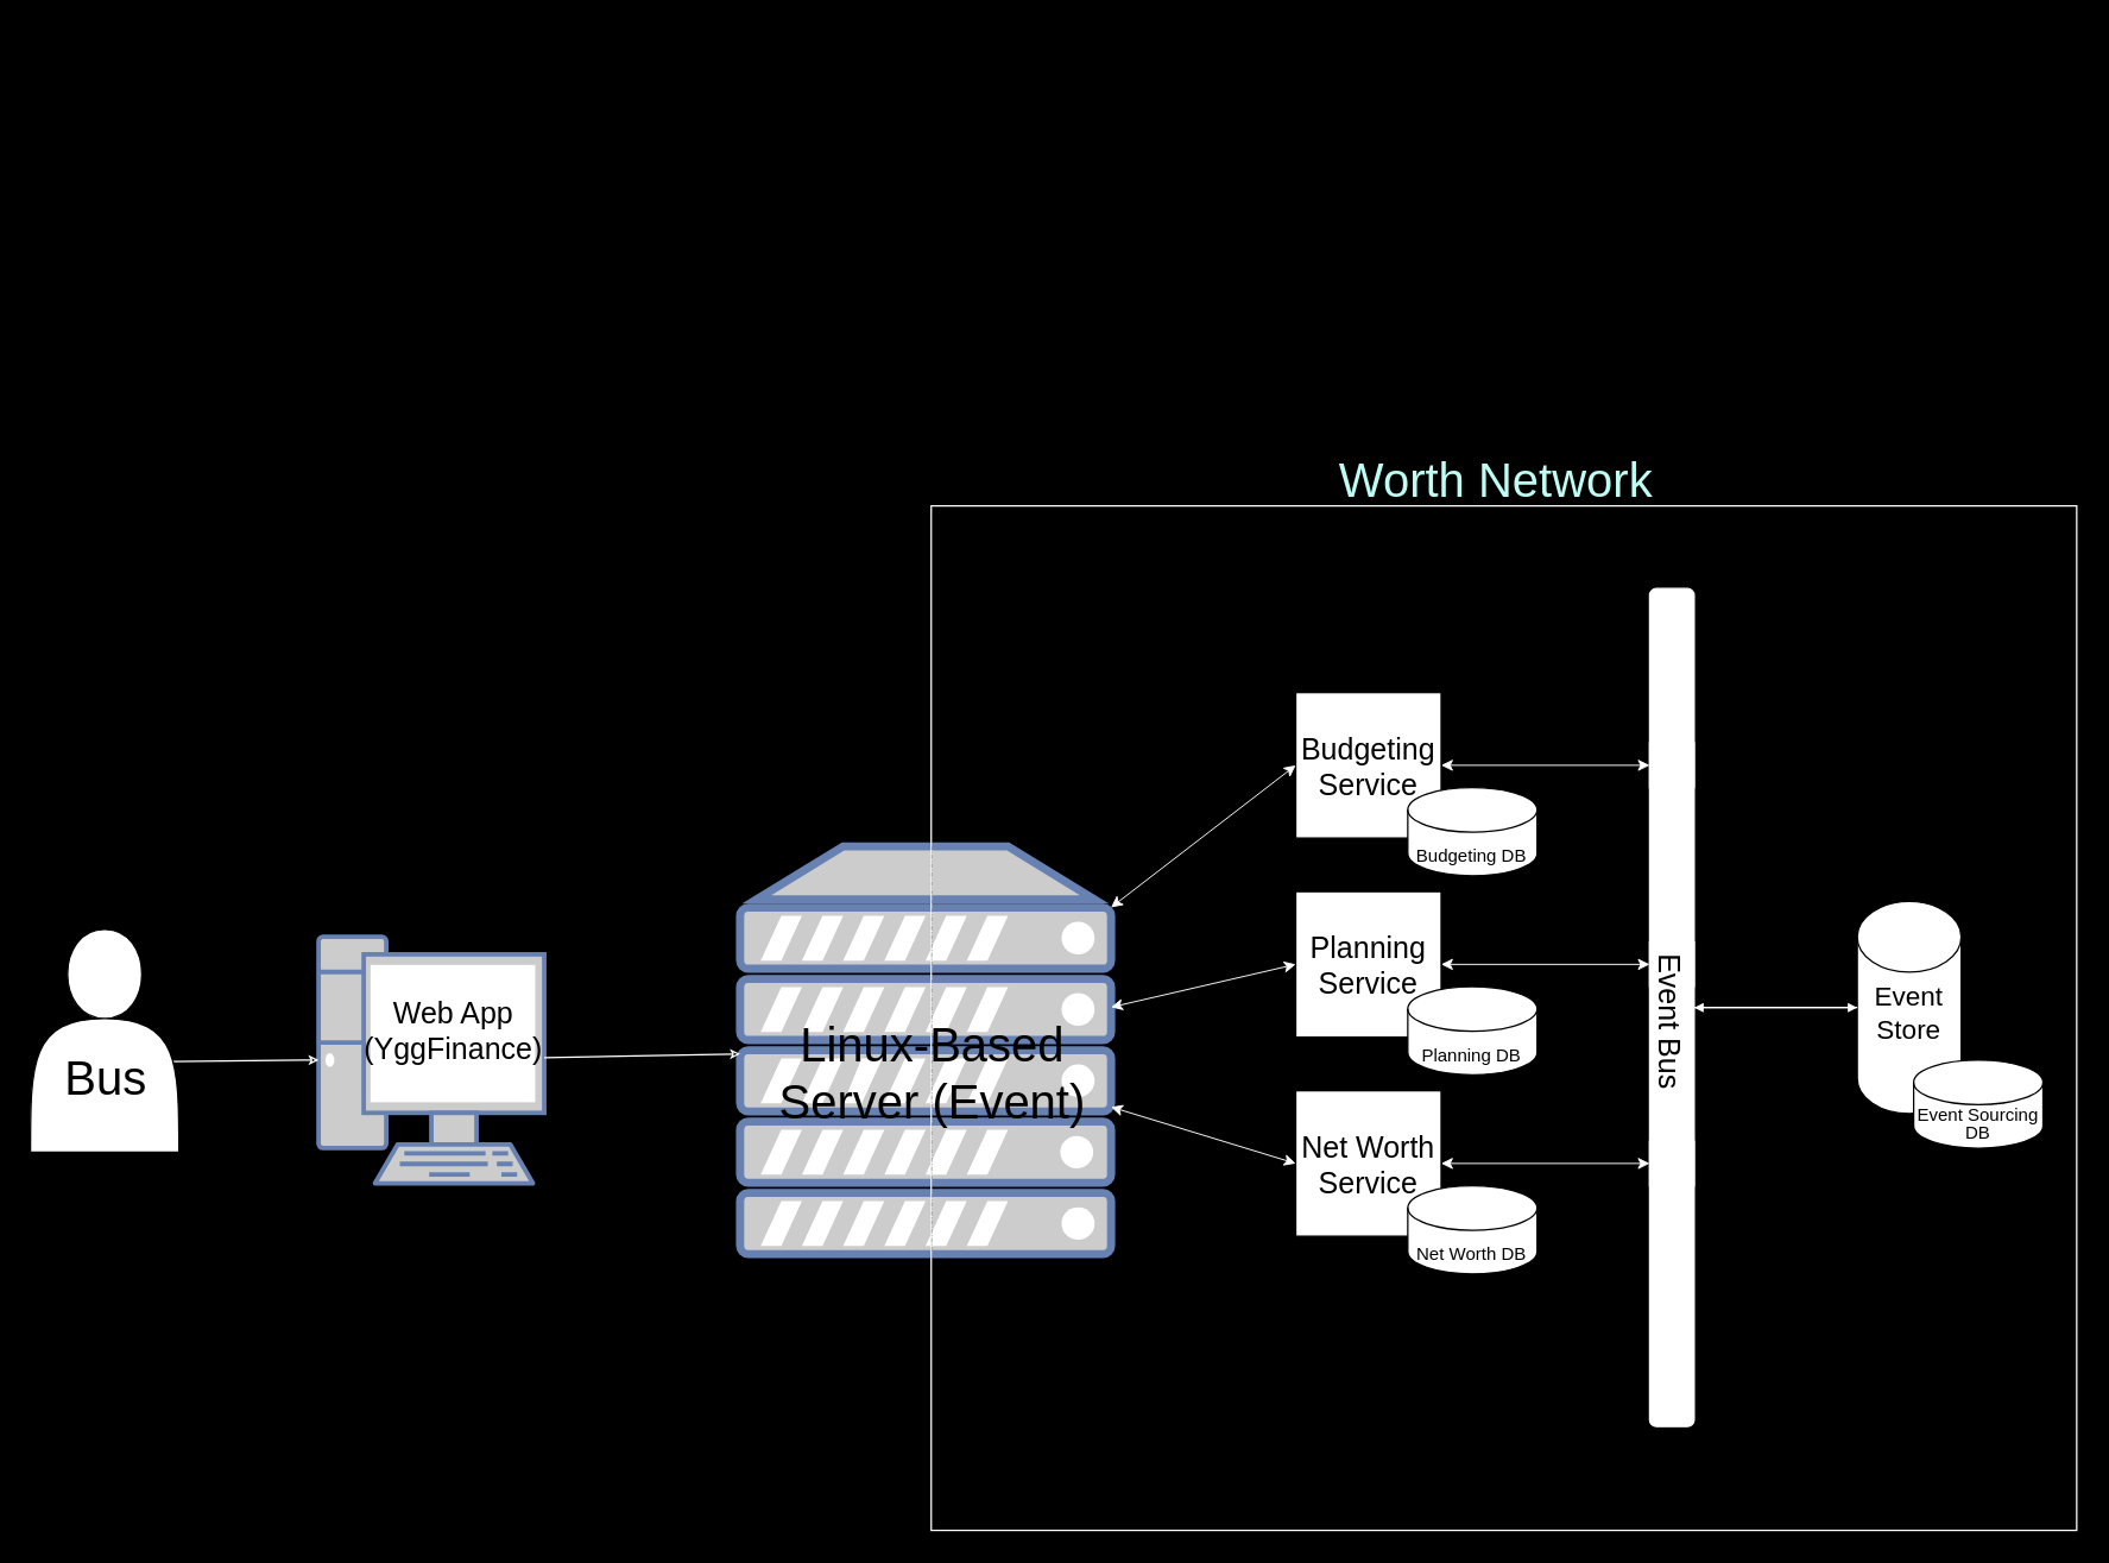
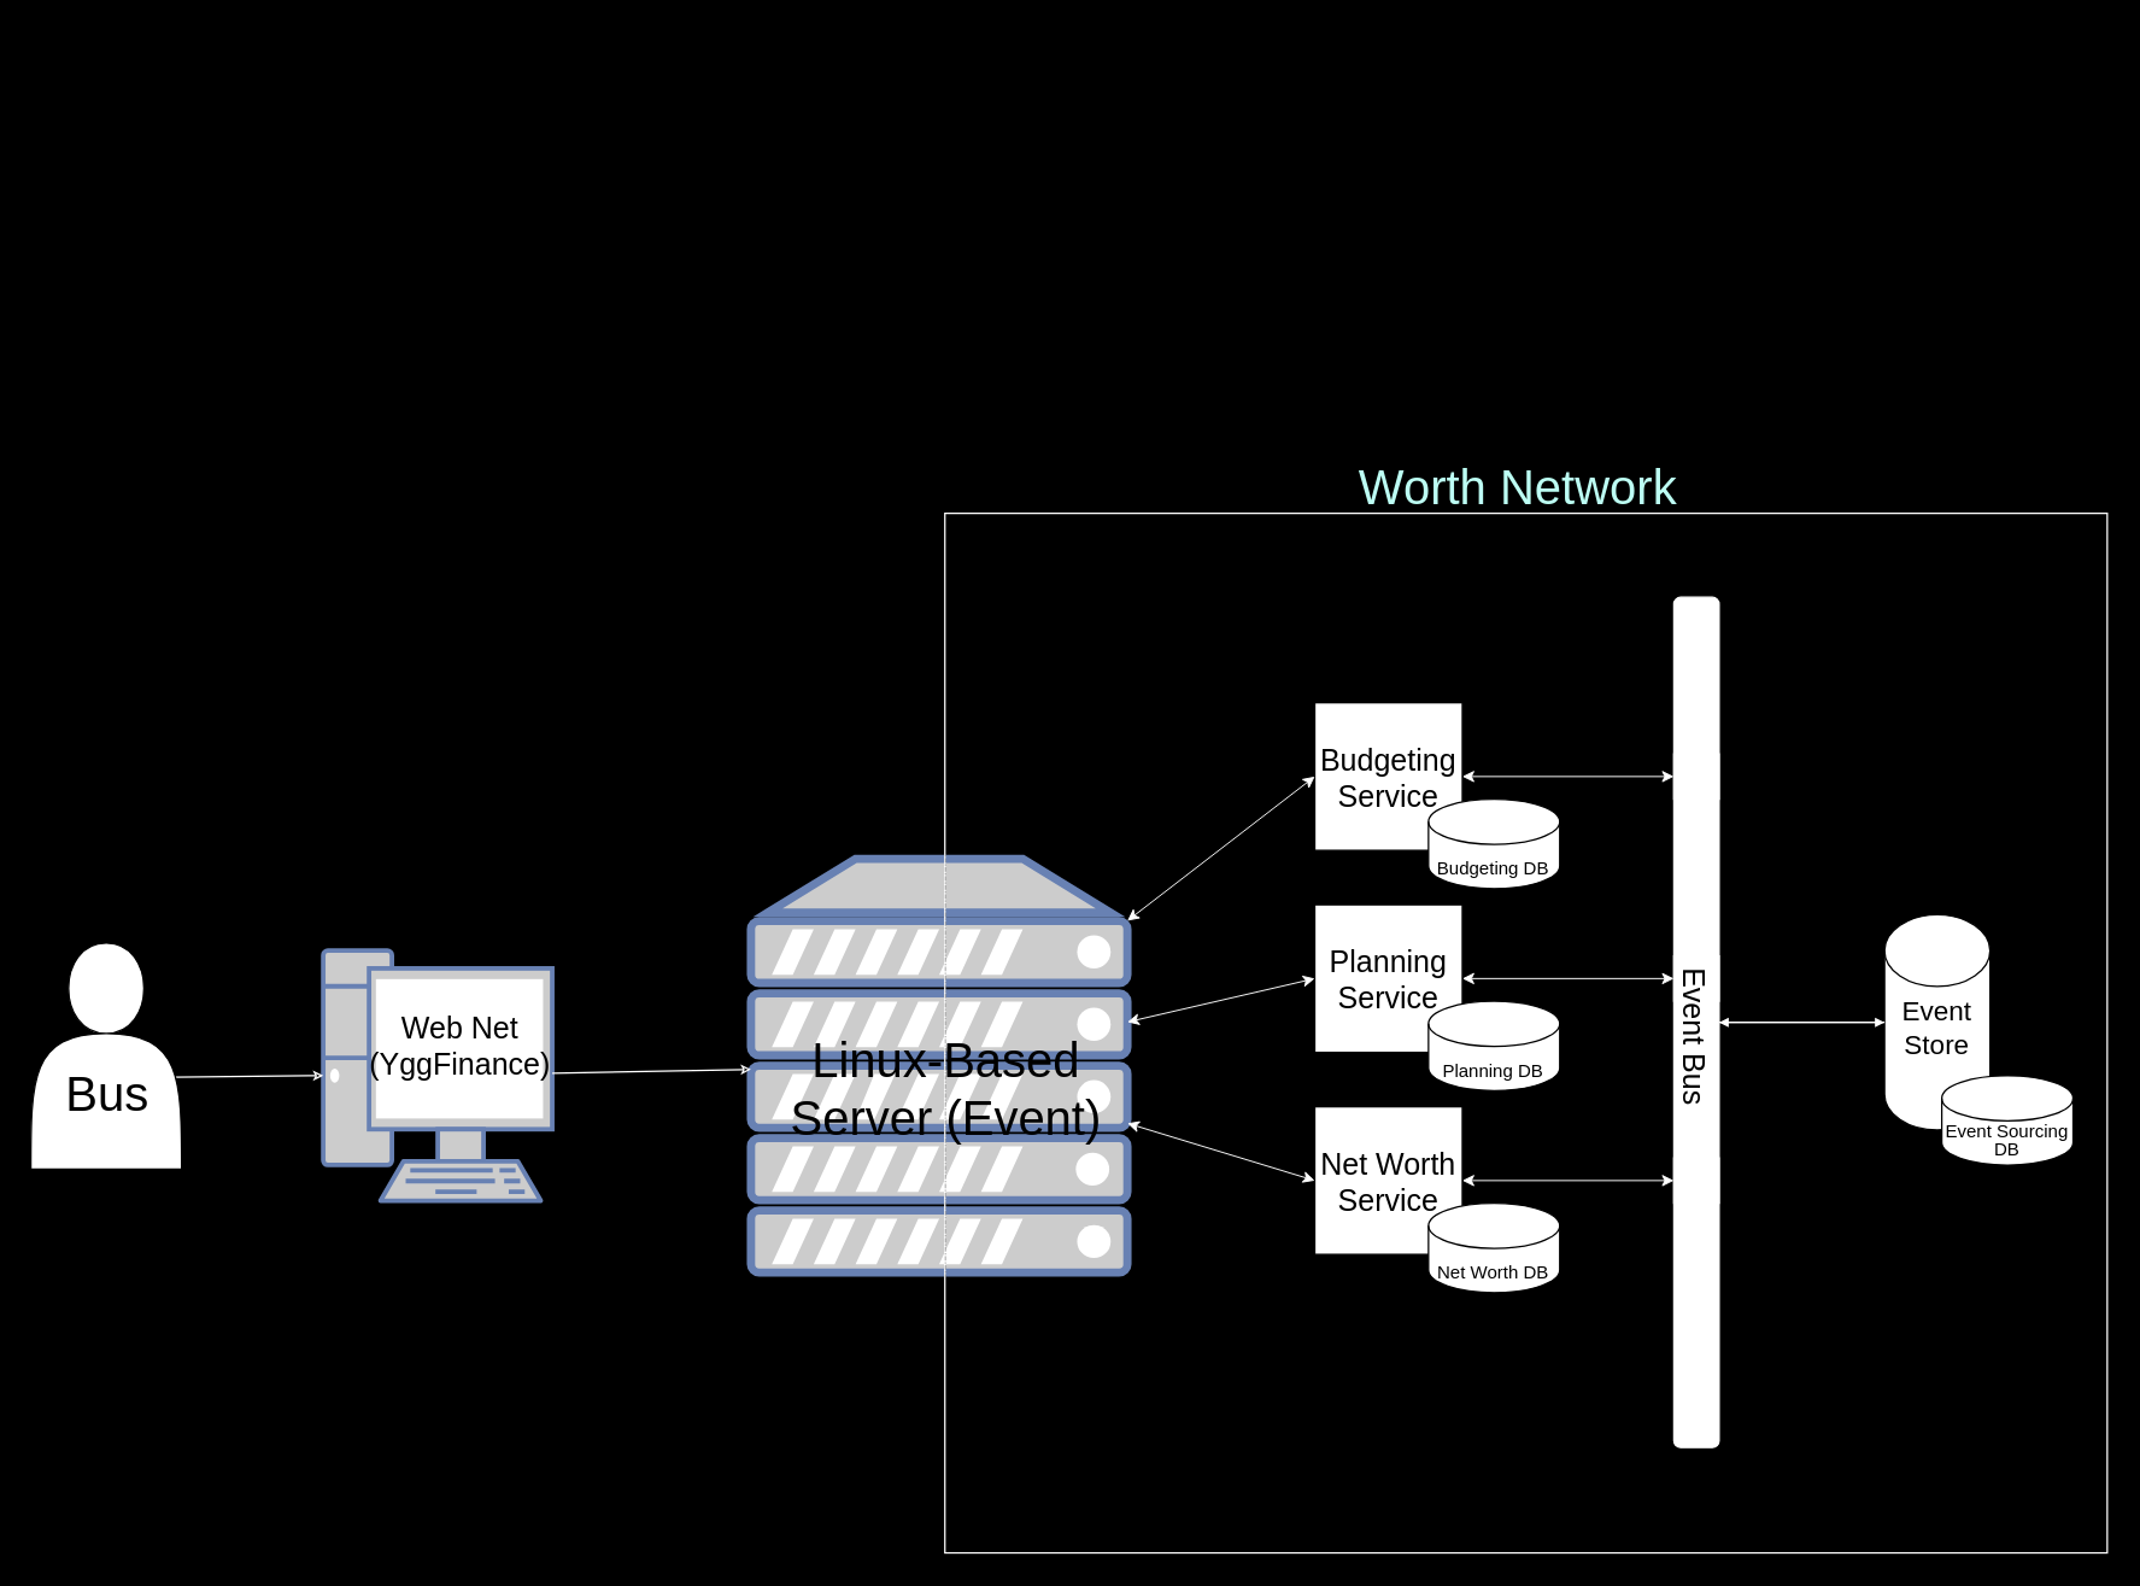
  <mxCell id="0" />
  <mxCell id="1" parent="0" />
  <mxCell id="2" style="graphMlID=n2;fillColor=#CCCCCC;strokeColor=#6881B3;shape=mxgraph.networks.server" parent="1" vertex="1"><mxGeometry x="497.812" y="569.203" width="249.786" height="274.375" as="geometry" /></mxCell>
  <mxCell id="3" style="graphMlID=n4;fillColor=#CCCCCC;strokeColor=#6881B3;shape=mxgraph.networks.pc" parent="1" vertex="1"><mxGeometry x="214" y="630" width="151.94" height="165.94" as="geometry" /></mxCell>
  <mxCell id="4" style="graphMlID=n6;shape=swimlane;swimlaneLine=0;startSize=20;dashed=1;dashPattern=3 1 1 1;collapsible=0;rounded=1;fillColor=none;" parent="1" vertex="1"><mxGeometry x="626.495" y="20.65" width="771.275" height="1008.9" as="geometry" /></mxCell>
  <mxCell id="5" style="graphMlID=n6::n2" parent="4" vertex="1"><mxGeometry x="245.432" y="444.975" width="97.938" height="97.938" as="geometry" /></mxCell>
  <mxCell id="6" style="graphMlID=n6::n3" parent="4" vertex="1"><mxGeometry x="245.429" y="578.975" width="97.938" height="97.938" as="geometry" /></mxCell>
  <mxCell id="7" style="graphMlID=n6::n4" parent="4" vertex="1"><mxGeometry x="245.425" y="712.975" width="97.938" height="97.938" as="geometry" /></mxCell>
  <mxCell id="8" style="graphMlID=n6::n7;shape=rect;rounded=1;arcsize=30;horizontal=0;strokeColor=#FFFFFF;" parent="4" vertex="1"><mxGeometry x="483.72" y="375" width="30" height="564" as="geometry" /></mxCell>
  <mxCell id="9" style="graphMlID=n6::n13;strokeColor=#FFFFFF;" parent="4" vertex="1"><mxGeometry x="483.719" y="746.944" width="30" height="30" as="geometry" /></mxCell>
  <mxCell id="10" style="graphMlID=n6::n14;strokeColor=#FFFFFF;" parent="4" vertex="1"><mxGeometry x="483.719" y="612.944" width="30" height="30" as="geometry" /></mxCell>
  <mxCell id="11" style="graphMlID=n6::n15;strokeColor=#FFFFFF;" parent="4" vertex="1"><mxGeometry x="483.719" y="478.944" width="30" height="30" as="geometry" /></mxCell>
  <mxCell id="12" style="graphMlID=n6::n19;shape=mxgraph.flowchart.database;strokeColor=#000000FF;fillColor=#FFFFFF;" parent="4" vertex="1"><mxGeometry x="623.505" y="585.629" width="70" height="142.75" as="geometry" /></mxCell>
  <mxCell id="13" value="" style="graphMlID=n6::e0;endArrow=block;rounded=0;strokeColor=white;endFill=1;endSize=3.75" parent="4" source="8" target="12" edge="1"><mxGeometry relative="1" as="geometry" /></mxCell>
  <mxCell id="14" value="" style="graphMlID=n6::e1;endArrow=block;rounded=0;strokeColor=white;endFill=1;endSize=3.75" parent="4" source="12" target="8" edge="1"><mxGeometry relative="1" as="geometry" /></mxCell>
  <mxCell id="15" value="" style="graphMlID=n6::e5;endArrow=classic;rounded=0;strokeColor=#FFFFFFFF;strokeWidth=0.75;endFill=1;endSize=6;startArrow=classic;startFill=1;startSize=6" parent="4" source="5" target="11" edge="1"><mxGeometry relative="1" as="geometry" /></mxCell>
  <mxCell id="16" value="" style="graphMlID=n6::e6;endArrow=classic;rounded=0;strokeColor=#FFFFFFFF;strokeWidth=0.75;endFill=1;endSize=6;startArrow=classic;startFill=1;startSize=6" parent="4" source="6" target="10" edge="1"><mxGeometry relative="1" as="geometry" /></mxCell>
  <mxCell id="17" value="" style="graphMlID=n6::e7;endArrow=classic;rounded=0;strokeColor=#FFFFFFFF;strokeWidth=0.75;endFill=1;endSize=6;startArrow=classic;startFill=1;startSize=6" parent="4" source="7" target="9" edge="1"><mxGeometry relative="1" as="geometry" /></mxCell>
  <mxCell id="18" value="&lt;font color=&quot;#bdfff4&quot; style=&quot;font-size: 32px&quot;&gt;Worth Network&lt;/font&gt;" style="text;html=1;strokeColor=none;fillColor=none;align=center;verticalAlign=middle;whiteSpace=wrap;rounded=0;fontSize=20;" vertex="1" parent="4"><mxGeometry x="108.5" y="281.35" width="543.5" height="42.65" as="geometry" /></mxCell>
  <mxCell id="19" value="&lt;font style=&quot;font-size: 20px&quot;&gt;Budgeting&lt;br&gt;Service&lt;br style=&quot;font-size: 20px&quot;&gt;&lt;/font&gt;" style="text;html=1;strokeColor=none;fillColor=none;align=center;verticalAlign=middle;whiteSpace=wrap;rounded=0;fontSize=20;" vertex="1" parent="4"><mxGeometry x="221.395" y="449.19" width="146" height="89.5" as="geometry" /></mxCell>
  <mxCell id="20" value="&lt;font style=&quot;font-size: 20px&quot;&gt;Planning&lt;br&gt;Service&lt;br style=&quot;font-size: 20px&quot;&gt;&lt;/font&gt;" style="text;html=1;strokeColor=none;fillColor=none;align=center;verticalAlign=middle;whiteSpace=wrap;rounded=0;fontSize=20;" vertex="1" parent="4"><mxGeometry x="221.395" y="583.35" width="146" height="89.5" as="geometry" /></mxCell>
  <mxCell id="21" value="&lt;font style=&quot;font-size: 20px&quot;&gt;Net Worth&lt;br&gt;Service&lt;br style=&quot;font-size: 20px&quot;&gt;&lt;/font&gt;" style="text;html=1;strokeColor=none;fillColor=none;align=center;verticalAlign=middle;whiteSpace=wrap;rounded=0;fontSize=20;" vertex="1" parent="4"><mxGeometry x="221.395" y="717.19" width="146" height="89.5" as="geometry" /></mxCell>
  <mxCell id="22" value="&lt;font style=&quot;font-size: 12px&quot;&gt;Budgeting DB&lt;/font&gt;" style="shape=cylinder3;whiteSpace=wrap;html=1;boundedLbl=1;backgroundOutline=1;size=15;fontSize=20;" vertex="1" parent="4"><mxGeometry x="320.89" y="508.94" width="87.11" height="59.35" as="geometry" /></mxCell>
  <mxCell id="23" value="&lt;font style=&quot;font-size: 12px&quot;&gt;Planning DB&lt;/font&gt;" style="shape=cylinder3;whiteSpace=wrap;html=1;boundedLbl=1;backgroundOutline=1;size=15;fontSize=20;" vertex="1" parent="4"><mxGeometry x="320.89" y="642.94" width="87.11" height="59.35" as="geometry" /></mxCell>
  <mxCell id="24" value="&lt;font style=&quot;font-size: 12px&quot;&gt;Net Worth DB&lt;/font&gt;" style="shape=cylinder3;whiteSpace=wrap;html=1;boundedLbl=1;backgroundOutline=1;size=15;fontSize=20;" vertex="1" parent="4"><mxGeometry x="320.89" y="776.94" width="87.11" height="59.35" as="geometry" /></mxCell>
  <mxCell id="25" value="Event Bus" style="text;html=1;strokeColor=none;fillColor=none;align=center;verticalAlign=middle;whiteSpace=wrap;rounded=0;fontSize=20;rotation=90;" vertex="1" parent="4"><mxGeometry x="437.91" y="656.91" width="121.63" height="20" as="geometry" /></mxCell>
  <mxCell id="26" value="&lt;font style=&quot;font-size: 18px&quot;&gt;Event&lt;br&gt;Store&lt;br style=&quot;font-size: 18px&quot;&gt;&lt;/font&gt;" style="text;html=1;strokeColor=none;fillColor=none;align=center;verticalAlign=middle;whiteSpace=wrap;rounded=0;fontSize=18;" vertex="1" parent="4"><mxGeometry x="619.76" y="616.35" width="77.5" height="89.5" as="geometry" /></mxCell>
  <mxCell id="27" value="&lt;p style=&quot;line-height: 100% ; font-size: 12px&quot;&gt;Event Sourcing DB&lt;/p&gt;" style="shape=cylinder3;whiteSpace=wrap;html=1;boundedLbl=1;backgroundOutline=1;size=15;fontSize=20;" vertex="1" parent="4"><mxGeometry x="661.5" y="692.35" width="87.11" height="59.35" as="geometry" /></mxCell>
  <mxCell id="28" style="graphMlID=n9;fillColor=#FF8C0000;strokeColor=#FFFFFF;" parent="4" vertex="1"><mxGeometry y="319.35" width="771.27" height="689.55" as="geometry" /></mxCell>
  <mxCell id="29" value="" style="graphMlID=e1;endArrow=classic;rounded=0;strokeColor=white;endFill=0;endSize=3.75" parent="1" source="3" target="2" edge="1"><mxGeometry relative="1" as="geometry"><mxPoint x="397.456" y="722.905" as="targetPoint" /></mxGeometry></mxCell>
  <mxCell id="30" value="" style="graphMlID=e9;endArrow=classic;rounded=0;strokeColor=#FFFFFFFF;strokeWidth=0.75;endFill=1;endSize=6;startArrow=classic;startFill=1;startSize=6;entryX=0.01;entryY=0.5" parent="1" source="2" target="5" edge="1"><mxGeometry relative="1" as="geometry" /></mxCell>
  <mxCell id="31" value="" style="graphMlID=e10;endArrow=classic;rounded=0;strokeColor=#FFFFFFFF;strokeWidth=0.75;endFill=1;endSize=6;startArrow=classic;startFill=1;startSize=6;entryX=0.01;entryY=0.5" parent="1" source="2" target="6" edge="1"><mxGeometry relative="1" as="geometry" /></mxCell>
  <mxCell id="32" value="" style="graphMlID=e11;endArrow=classic;rounded=0;strokeColor=#FFFFFFFF;strokeWidth=0.75;endFill=1;endSize=6;startArrow=classic;startFill=1;startSize=6;entryX=0.01;entryY=0.5" parent="1" source="2" target="7" edge="1"><mxGeometry relative="1" as="geometry" /></mxCell>
  <mxCell id="33" value="" style="graphMlID=e22;endArrow=classic;rounded=0;strokeColor=white;endFill=0;endSize=3.75;entryX=0.009;entryY=0.5" parent="1" target="3" edge="1"><mxGeometry relative="1" as="geometry"><mxPoint x="115" y="714" as="sourcePoint" /></mxGeometry></mxCell>
  <mxCell id="34" value="" style="shape=actor;whiteSpace=wrap;html=1;" vertex="1" parent="1"><mxGeometry x="20" y="625" width="100" height="150" as="geometry" /></mxCell>
  <mxCell id="35" value="&lt;font style=&quot;font-size: 32px&quot;&gt;Bus&lt;/font&gt;" style="text;html=1;strokeColor=none;fillColor=none;align=center;verticalAlign=middle;whiteSpace=wrap;rounded=0;" vertex="1" parent="1"><mxGeometry x="22" y="701" width="98" height="49" as="geometry" /></mxCell>
- <mxCell id="36" value="&lt;font style=&quot;font-size: 20px;&quot;&gt;Web App&lt;br style=&quot;font-size: 20px;&quot;&gt;(YggFinance)&lt;br style=&quot;font-size: 20px;&quot;&gt;&lt;/font&gt;" style="text;html=1;strokeColor=none;fillColor=none;align=center;verticalAlign=middle;whiteSpace=wrap;rounded=0;fontSize=20;" vertex="1" parent="1"><mxGeometry x="232" y="648" width="146" height="89.5" as="geometry" /></mxCell>
+ <mxCell id="36" value="&lt;font style=&quot;font-size: 20px;&quot;&gt;Web Net&lt;br style=&quot;font-size: 20px;&quot;&gt;(YggFinance)&lt;br style=&quot;font-size: 20px;&quot;&gt;&lt;/font&gt;" style="text;html=1;strokeColor=none;fillColor=none;align=center;verticalAlign=middle;whiteSpace=wrap;rounded=0;fontSize=20;" vertex="1" parent="1"><mxGeometry x="232" y="648" width="146" height="89.5" as="geometry" /></mxCell>
  <mxCell id="37" value="&lt;font style=&quot;font-size: 32px&quot;&gt;Linux-Based Server (Event)&lt;/font&gt;" style="text;html=1;strokeColor=none;fillColor=none;align=center;verticalAlign=middle;whiteSpace=wrap;rounded=0;" vertex="1" parent="1"><mxGeometry x="506.6" y="613" width="241" height="218" as="geometry" /></mxCell>
